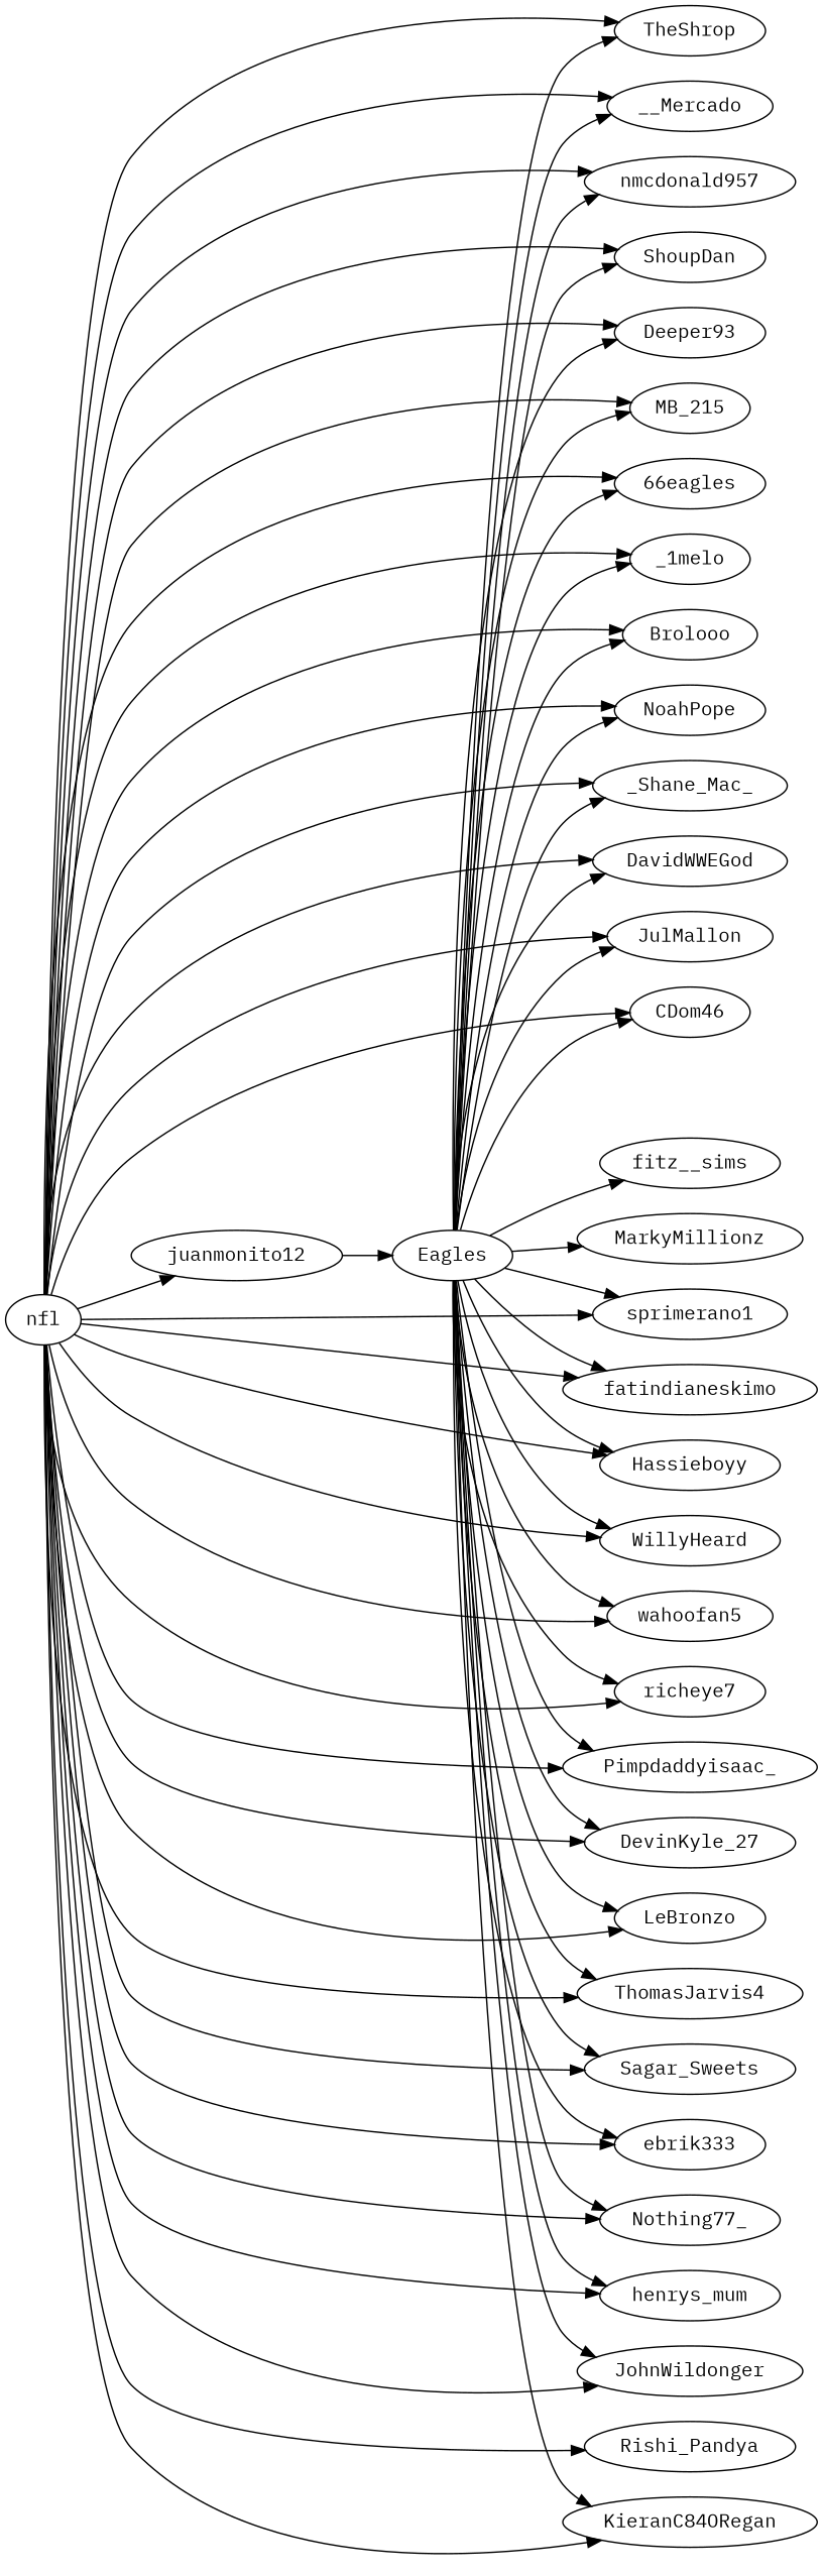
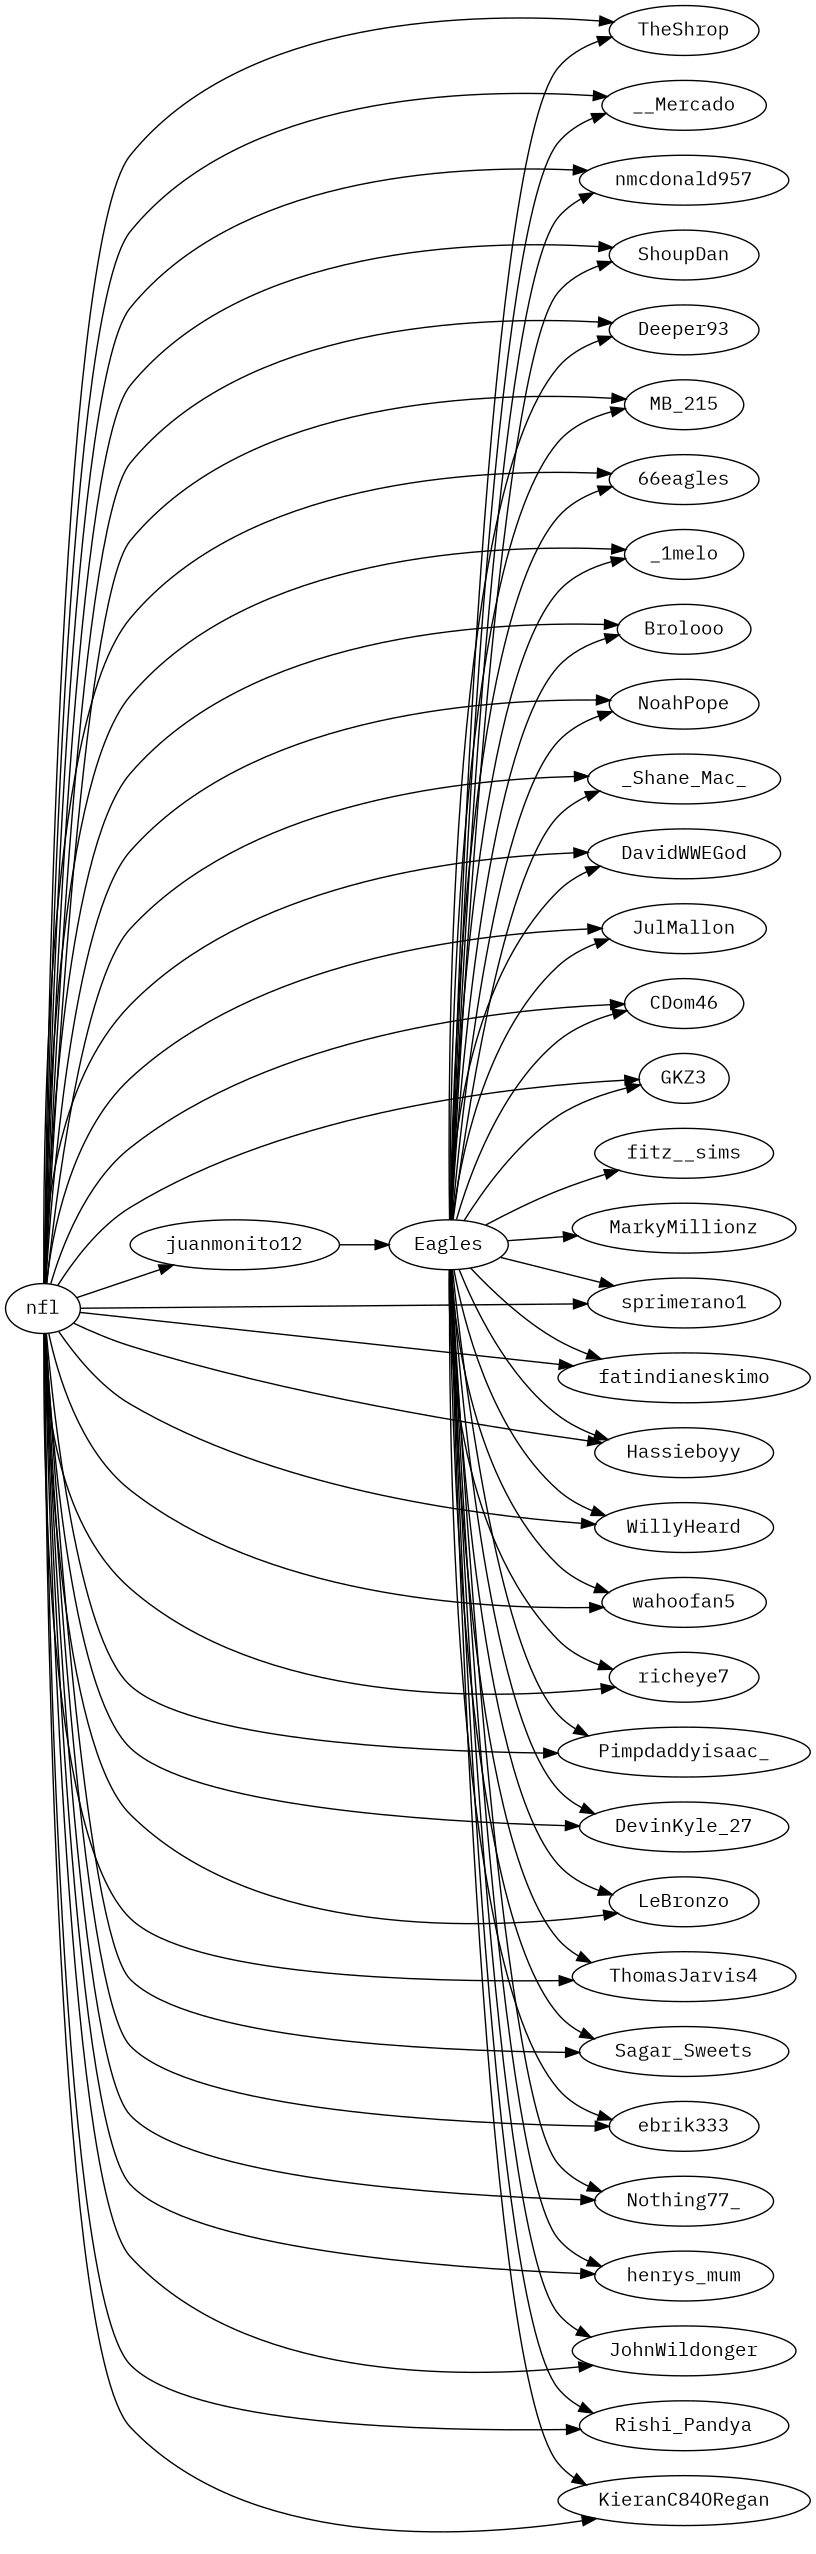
  strict digraph {
    fontname="IBM Plex Mono"
    rankdir=LR
    node [fontname="IBM Plex Mono"]
    edge [fontname="IBM Plex Mono"]
    Eagles
    TheShrop
    __Mercado
    n4 [label=nmcdonald957]
    fitz__sims
    ShoupDan
    Deeper93
    MB_215
    n9 [label="66eagles"]
    _1melo
    Brolooo
    NoahPope
    _Shane_Mac_
    DavidWWEGod
    MarkyMillionz
    JulMallon
    CDom46
+   GKZ3
    sprimerano1
    fatindianeskimo
    Hassieboyy
    WillyHeard
    wahoofan5
    richeye7
    Pimpdaddyisaac_
    DevinKyle_27
    LeBronzo
    ThomasJarvis4
    Sagar_Sweets
    ebrik333
    Nothing77_
    henrys_mum
    JohnWildonger
    Rishi_Pandya
    KieranC84ORegan
    juanmonito12
    nfl
    Eagles -> TheShrop
    Eagles -> __Mercado
    Eagles -> n4
    Eagles -> fitz__sims
    Eagles -> ShoupDan
    Eagles -> Deeper93
    Eagles -> MB_215
    Eagles -> n9
    Eagles -> _1melo
    Eagles -> Brolooo
    Eagles -> NoahPope
    Eagles -> _Shane_Mac_
    Eagles -> DavidWWEGod
    Eagles -> MarkyMillionz
    Eagles -> JulMallon
    Eagles -> CDom46
+   Eagles -> GKZ3
    Eagles -> sprimerano1
    Eagles -> fatindianeskimo
    Eagles -> Hassieboyy
    Eagles -> WillyHeard
    Eagles -> wahoofan5
    Eagles -> richeye7
    Eagles -> Pimpdaddyisaac_
    Eagles -> DevinKyle_27
    Eagles -> LeBronzo
    Eagles -> ThomasJarvis4
    Eagles -> Sagar_Sweets
    Eagles -> ebrik333
    Eagles -> Nothing77_
    Eagles -> henrys_mum
    Eagles -> JohnWildonger
+   Eagles -> Rishi_Pandya
    Eagles -> KieranC84ORegan
    juanmonito12 -> Eagles
    nfl -> TheShrop
    nfl -> __Mercado
    nfl -> n4
    nfl -> ShoupDan
    nfl -> Deeper93
    nfl -> MB_215
    nfl -> n9
    nfl -> _1melo
    nfl -> Brolooo
    nfl -> NoahPope
    nfl -> _Shane_Mac_
    nfl -> DavidWWEGod
    nfl -> JulMallon
    nfl -> CDom46
+   nfl -> GKZ3
    nfl -> sprimerano1
    nfl -> fatindianeskimo
    nfl -> Hassieboyy
    nfl -> WillyHeard
    nfl -> wahoofan5
    nfl -> richeye7
    nfl -> Pimpdaddyisaac_
    nfl -> DevinKyle_27
    nfl -> LeBronzo
    nfl -> ThomasJarvis4
    nfl -> Sagar_Sweets
    nfl -> ebrik333
    nfl -> Nothing77_
    nfl -> henrys_mum
    nfl -> JohnWildonger
    nfl -> Rishi_Pandya
    nfl -> KieranC84ORegan
    nfl -> juanmonito12
  }
